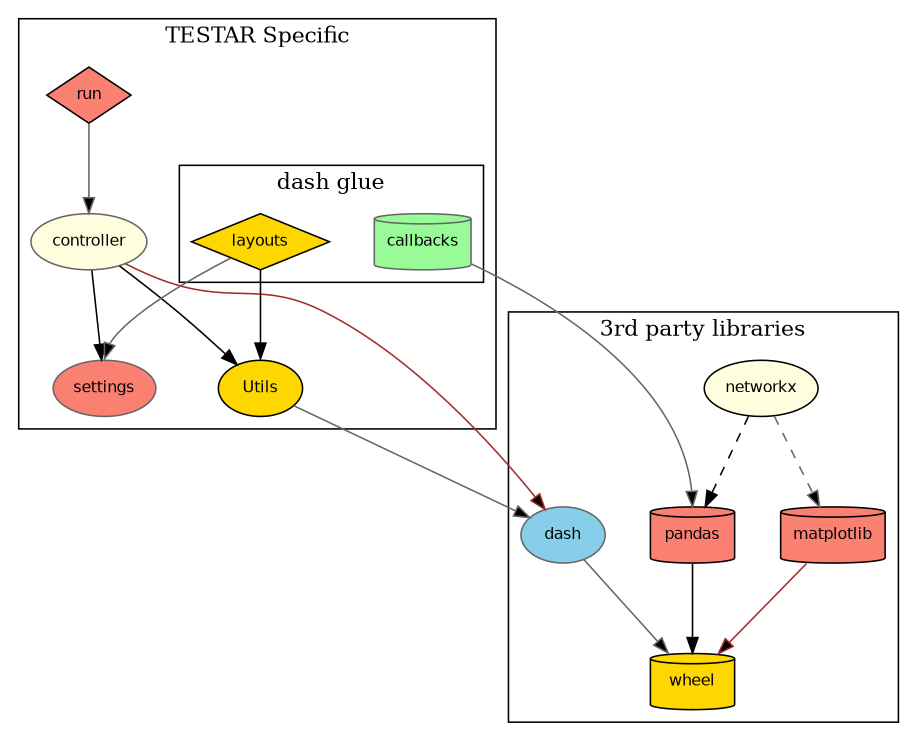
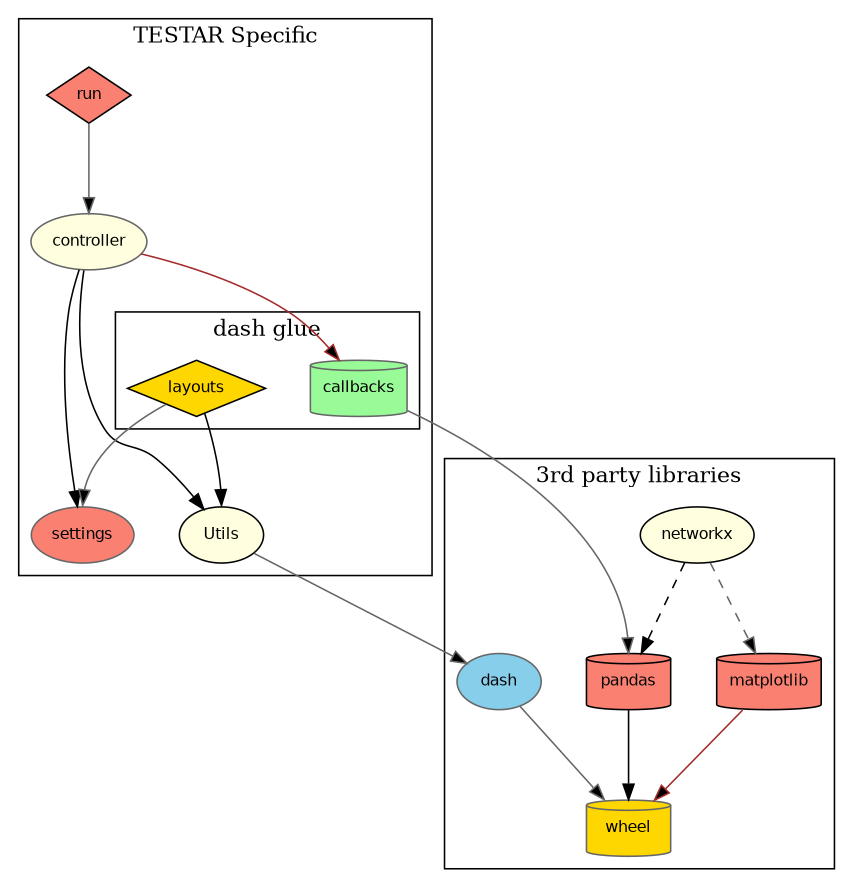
  digraph {
    compound=true
    nodesep=0.4
    rankdir=TB
    ranksep=0.8
    node [color=black fillcolor=salmon fontcolor="#000000" fontname=Helvetica fontsize=10 shape=ellipse style=filled]
    edge [color=gray40 fillcolor=black]
    run [shape=diamond]
    controller [color=gray40 fillcolor=lightyellow]
    settings [color=gray40]
-   Utils [fillcolor=gold]
+   Utils [fillcolor=lightyellow]
    callbacks [color=gray40 fillcolor=palegreen shape=cylinder]
    layouts [fillcolor=gold shape=diamond]
    matplotlib [shape=cylinder]
    pandas [shape=cylinder]
    dash [color=gray40 fillcolor=skyblue]
-   wheel [fillcolor=gold shape=cylinder]
+   wheel [color=gray40 fillcolor=gold shape=cylinder]
    networkx [fillcolor=lightyellow]
    subgraph cluster_1 {
      label="TESTAR Specific"
      subgraph sub_2 {
        label="TESTAR Specific"
        rank=same
        run
      }
      subgraph sub_3 {
        label="TESTAR Specific"
        rank=same
        controller
      }
      subgraph sub_4 {
        label="TESTAR Specific"
        rank=sink
        settings
        Utils
      }
      subgraph cluster_5 {
        label="dash glue"
        subgraph sub_6 {
          label="dash glue"
          rank=same
          callbacks
        }
        subgraph sub_7 {
          label="dash glue"
          rank=same
          layouts
        }
      }
    }
    subgraph cluster_8 {
      label="3rd party libraries"
      networkx
      subgraph sub_9 {
        label="3rd party libraries"
        rank=same
        matplotlib
        pandas
        dash
      }
      subgraph sub_10 {
        label="3rd party libraries"
        rank=same
        wheel
      }
    }
    run -> controller
    controller -> settings [color=black]
    controller -> Utils [color=black]
-   controller -> dash [color=brown]
+   controller -> callbacks [color=brown]
    Utils -> dash
    callbacks -> pandas [headport=n]
    layouts -> settings [headport=n]
    layouts -> Utils [color=black headport=n]
    matplotlib -> wheel [color=brown]
    pandas -> wheel [color=black]
    dash -> wheel
    networkx -> matplotlib [style=dashed]
    networkx -> pandas [color=black style=dashed]
  }
